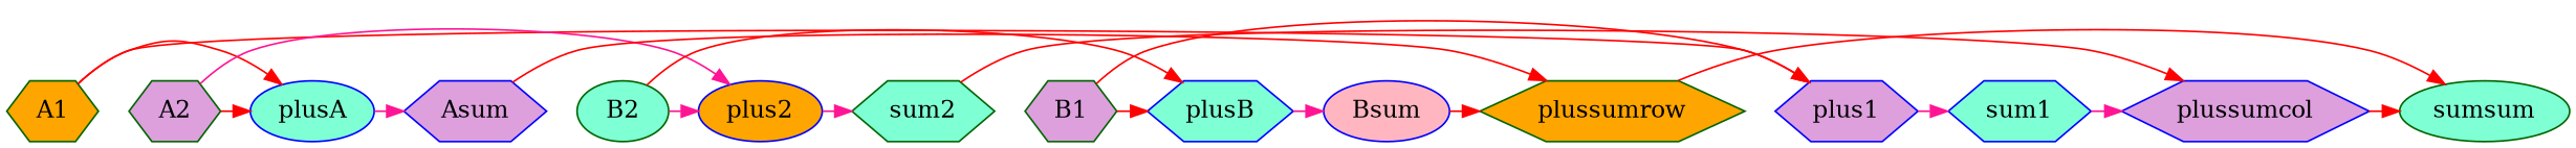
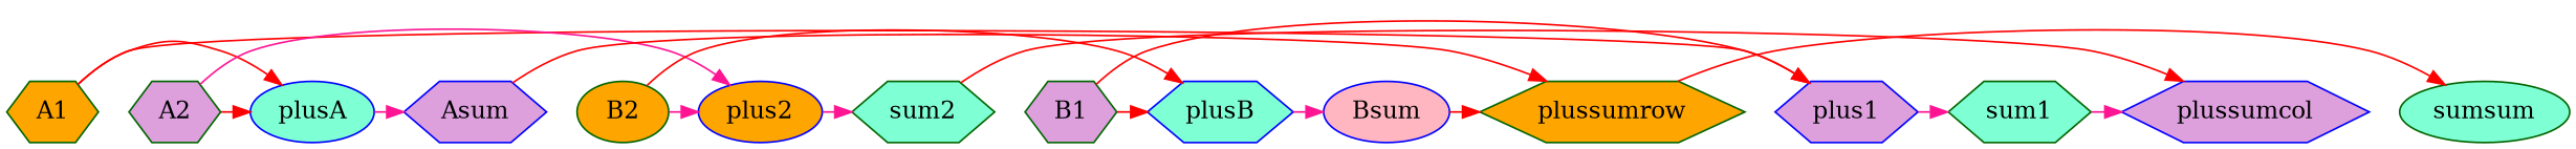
  digraph {
    node [color=blue fillcolor=aquamarine shape=hexagon style=filled]
    edge [color=red]
    A1 [color=darkgreen fillcolor=orange]
    plus1 [fillcolor=plum]
-   sum1
+   sum1 [color=darkgreen]
    B1 [color=darkgreen fillcolor=plum]
    A2 [color=darkgreen fillcolor=plum]
    plus2 [fillcolor=orange shape=ellipse]
    sum2 [color=darkgreen]
-   B2 [color=darkgreen shape=ellipse]
+   B2 [color=darkgreen fillcolor=orange shape=ellipse]
    plusA [shape=ellipse]
    plusB
    plussumcol [fillcolor=plum]
    Asum [fillcolor=plum]
    Bsum [fillcolor=lightpink shape=ellipse]
    sumsum [color=darkgreen shape=ellipse]
    plussumrow [color=darkgreen fillcolor=orange]
    subgraph sub_1 {
      rank=same
      A1
      plus1
      sum1
      B1
    }
    subgraph sub_2 {
      rank=same
      A2
      plus2
      sum2
      B2
    }
    subgraph sub_3 {
      rank=same
      A1
      sum1
      B1
      plusA
      plusB
      plussumcol
    }
    subgraph sub_4 {
      rank=same
      A2
      sum2
      B2
      plusA
      plusB
      plussumcol
    }
    subgraph sub_5 {
      rank=same
      plusA
      plusB
      plussumcol
      Asum
      Bsum
      sumsum
    }
    subgraph sub_6 {
      rank=same
      Asum
      Bsum
      sumsum
      plussumrow
    }
    A1 -> plus1
    A1 -> plusA
    plus1 -> sum1 [color=deeppink]
    sum1 -> plussumcol [color=deeppink]
    B1 -> plus1
    B1 -> plusB
    A2 -> plus2 [color=deeppink]
    A2 -> plusA
    plus2 -> sum2 [color=deeppink]
    sum2 -> plussumcol
    B2 -> plus2 [color=deeppink]
    B2 -> plusB
    plusA -> Asum [color=deeppink]
    plusB -> Bsum [color=deeppink]
-   plussumcol -> sumsum
    Asum -> plussumrow
    Bsum -> plussumrow
    plussumrow -> sumsum
  }
